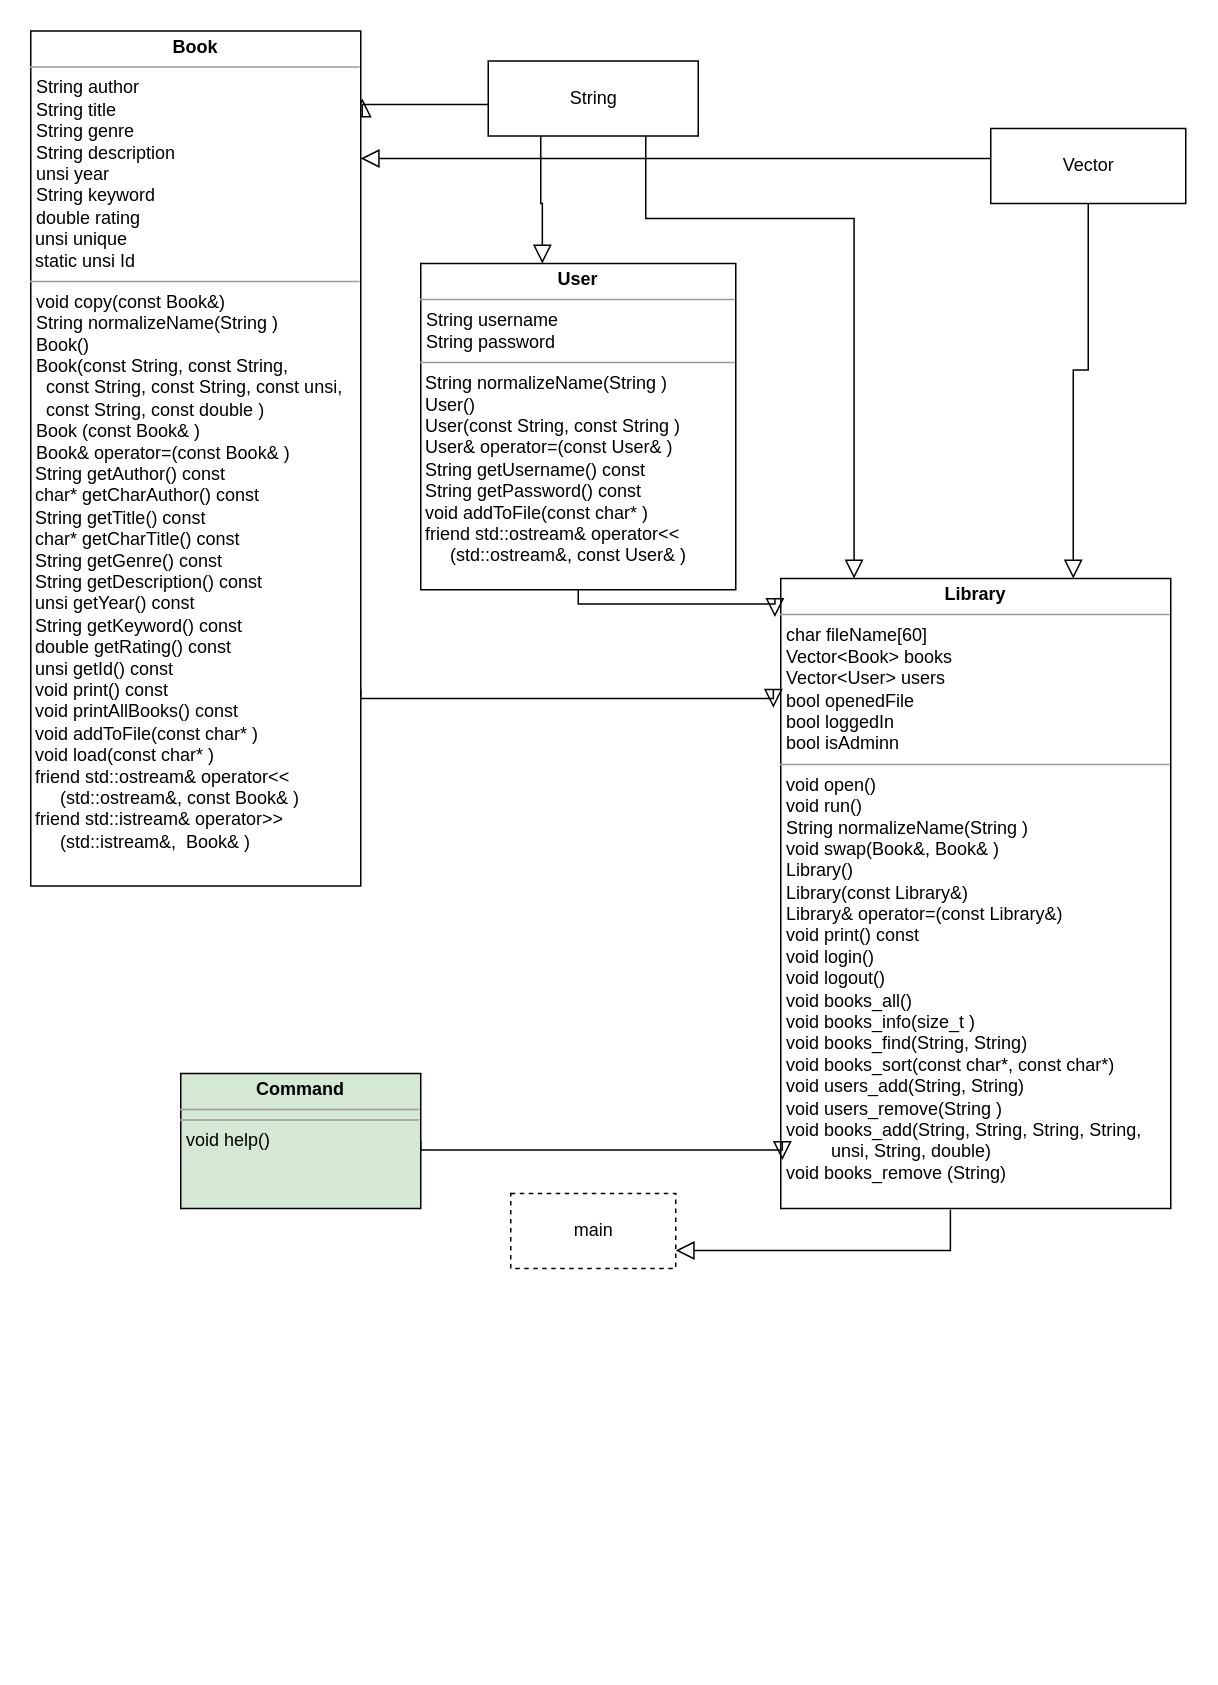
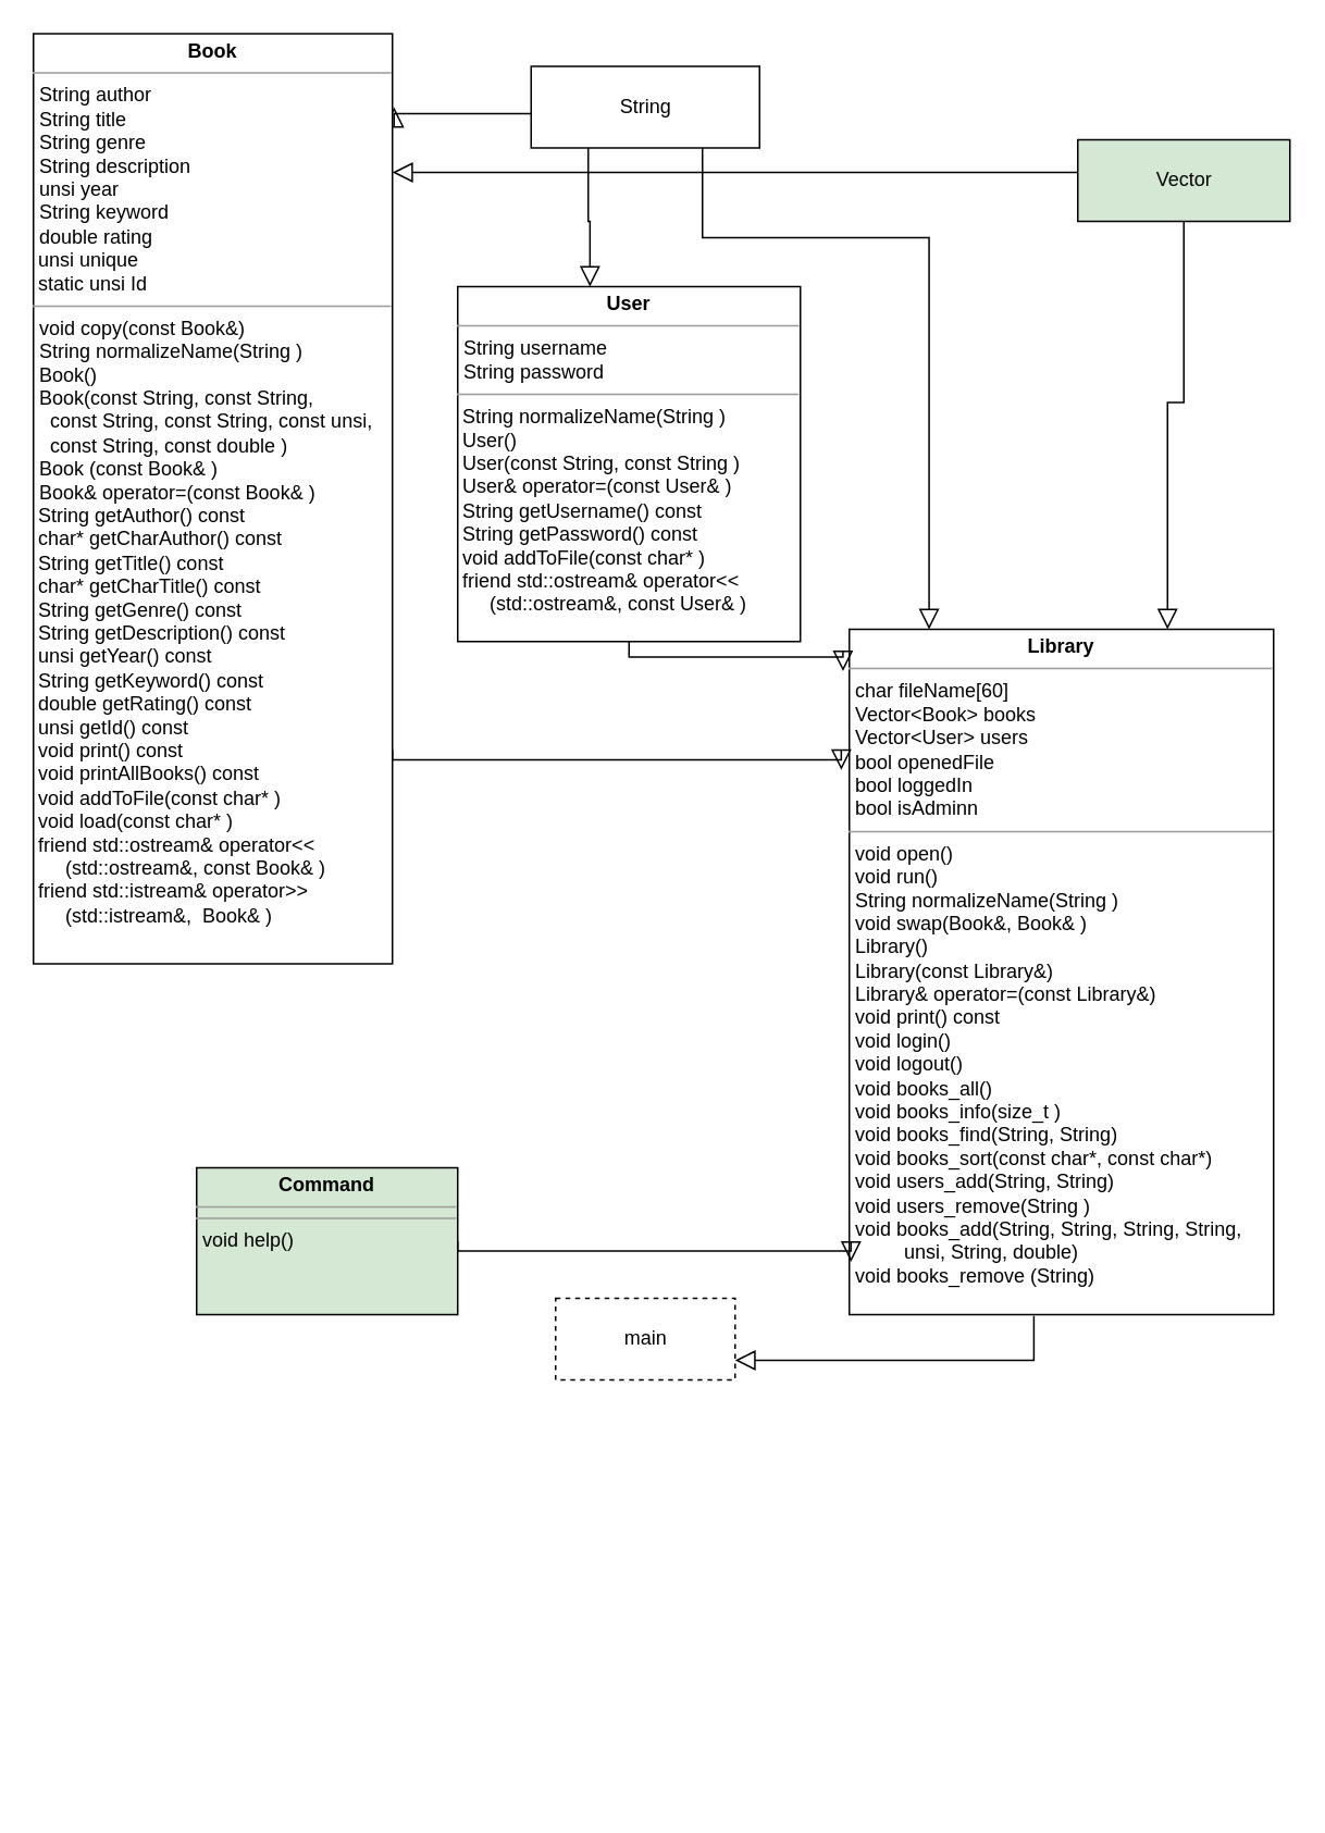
  <mxCell id="0" />
  <mxCell id="1" parent="0" />
  <mxCell id="2" value="" style="endArrow=block;endSize=10;endFill=0;shadow=0;strokeWidth=1;rounded=0;edgeStyle=elbowEdgeStyle;elbow=vertical;exitX=0.014;exitY=0.64;exitDx=0;exitDy=0;exitPerimeter=0;" parent="1" source="7" edge="1"><mxGeometry width="160" relative="1" as="geometry"><mxPoint x="330" y="55" as="sourcePoint" /><mxPoint x="241" y="65" as="targetPoint" /></mxGeometry></mxCell>
  <mxCell id="3" value="&lt;p style=&quot;margin: 0px ; margin-top: 4px ; text-align: center&quot;&gt;&lt;b&gt;Library&lt;/b&gt;&lt;br&gt;&lt;/p&gt;&lt;hr size=&quot;1&quot;&gt;&lt;p style=&quot;margin: 0px ; margin-left: 4px&quot;&gt;char fileName[60]&lt;br&gt;&lt;/p&gt;&lt;p style=&quot;margin: 0px ; margin-left: 4px&quot;&gt;Vector&amp;lt;Book&amp;gt; books&lt;/p&gt;&lt;p style=&quot;margin: 0px ; margin-left: 4px&quot;&gt;Vector&amp;lt;User&amp;gt; users&lt;/p&gt;&lt;p style=&quot;margin: 0px ; margin-left: 4px&quot;&gt;bool openedFile &lt;br&gt;&lt;/p&gt;&lt;p style=&quot;margin: 0px ; margin-left: 4px&quot;&gt;bool loggedIn&lt;/p&gt;&lt;p style=&quot;margin: 0px ; margin-left: 4px&quot;&gt;bool isAdminn&lt;br&gt;&lt;/p&gt;&lt;hr size=&quot;1&quot;&gt;&lt;p style=&quot;margin: 0px ; margin-left: 4px&quot;&gt;void open()&lt;/p&gt;&lt;p style=&quot;margin: 0px ; margin-left: 4px&quot;&gt;void run()&lt;br&gt;&lt;/p&gt;&lt;p style=&quot;margin: 0px ; margin-left: 4px&quot;&gt;String normalizeName(String )&lt;/p&gt;&lt;p style=&quot;margin: 0px ; margin-left: 4px&quot;&gt;void swap(Book&amp;amp;, Book&amp;amp; )&lt;/p&gt;&lt;p style=&quot;margin: 0px ; margin-left: 4px&quot;&gt;Library()&lt;/p&gt;&lt;p style=&quot;margin: 0px ; margin-left: 4px&quot;&gt;Library(const Library&amp;amp;)&lt;/p&gt;&lt;p style=&quot;margin: 0px ; margin-left: 4px&quot;&gt;Library&amp;amp; operator=(const Library&amp;amp;)&lt;/p&gt;&lt;p style=&quot;margin: 0px ; margin-left: 4px&quot;&gt;void print() const&lt;br&gt;&lt;/p&gt;&lt;p style=&quot;margin: 0px ; margin-left: 4px&quot;&gt;void login()&lt;/p&gt;&lt;p style=&quot;margin: 0px ; margin-left: 4px&quot;&gt;void logout()&lt;/p&gt;&lt;p style=&quot;margin: 0px ; margin-left: 4px&quot;&gt;void books_all()&lt;/p&gt;&lt;p style=&quot;margin: 0px ; margin-left: 4px&quot;&gt;void books_info(size_t )&lt;/p&gt;&lt;p style=&quot;margin: 0px ; margin-left: 4px&quot;&gt;void books_find(String, String)&lt;/p&gt;&lt;p style=&quot;margin: 0px ; margin-left: 4px&quot;&gt;void books_sort(const char*, const char*)&lt;/p&gt;&lt;p style=&quot;margin: 0px ; margin-left: 4px&quot;&gt;void users_add(String, String)&lt;/p&gt;&lt;p style=&quot;margin: 0px ; margin-left: 4px&quot;&gt;void users_remove(String )&lt;/p&gt;&lt;p style=&quot;margin: 0px ; margin-left: 4px&quot;&gt;void books_add(String, String, String, String, &lt;br&gt;&lt;/p&gt;&lt;p style=&quot;margin: 0px ; margin-left: 4px&quot;&gt;&amp;nbsp;&amp;nbsp;&amp;nbsp;&amp;nbsp;&amp;nbsp;&amp;nbsp;&amp;nbsp;&amp;nbsp; unsi, String, double) &lt;br&gt;&lt;/p&gt;&lt;p style=&quot;margin: 0px ; margin-left: 4px&quot;&gt;void books_remove (String)&lt;br&gt;&lt;/p&gt;&lt;p style=&quot;margin: 0px ; margin-left: 4px&quot;&gt;&lt;br&gt;&lt;/p&gt;&lt;p style=&quot;margin: 0px ; margin-left: 4px&quot;&gt;&lt;br&gt;&lt;/p&gt;" style="verticalAlign=top;align=left;overflow=fill;fontSize=12;fontFamily=Helvetica;html=1;" parent="1" vertex="1"><mxGeometry x="520" y="385" width="260" height="420" as="geometry" /></mxCell>
  <mxCell id="4" value="&lt;p style=&quot;margin: 0px ; margin-top: 4px ; text-align: center&quot;&gt;&lt;b&gt;Book&lt;/b&gt;&lt;br&gt;&lt;/p&gt;&lt;hr size=&quot;1&quot;&gt;&lt;p style=&quot;margin: 0px ; margin-left: 4px&quot;&gt;String author&lt;/p&gt;&lt;p style=&quot;margin: 0px ; margin-left: 4px&quot;&gt;String title&lt;/p&gt;&lt;p style=&quot;margin: 0px ; margin-left: 4px&quot;&gt;String genre&lt;/p&gt;&lt;p style=&quot;margin: 0px ; margin-left: 4px&quot;&gt;String description&lt;/p&gt;&lt;p style=&quot;margin: 0px ; margin-left: 4px&quot;&gt;unsi year&lt;/p&gt;&lt;p style=&quot;margin: 0px ; margin-left: 4px&quot;&gt;String keyword&lt;/p&gt;&lt;p style=&quot;margin: 0px ; margin-left: 4px&quot;&gt;double rating&lt;/p&gt;&lt;div&gt;&amp;nbsp;unsi unique&lt;/div&gt;&lt;div&gt;&amp;nbsp;static unsi Id&lt;br&gt;&lt;/div&gt;&lt;hr size=&quot;1&quot;&gt;&lt;p style=&quot;margin: 0px ; margin-left: 4px&quot;&gt;void copy(const Book&amp;amp;)&lt;/p&gt;&lt;p style=&quot;margin: 0px ; margin-left: 4px&quot;&gt;String normalizeName(String )&lt;/p&gt;&lt;p style=&quot;margin: 0px ; margin-left: 4px&quot;&gt;Book()&lt;/p&gt;&lt;p style=&quot;margin: 0px ; margin-left: 4px&quot;&gt;Book(const String, const String, &lt;br&gt;&lt;/p&gt;&lt;p style=&quot;margin: 0px ; margin-left: 4px&quot;&gt;&amp;nbsp; const String, const String, const unsi, &lt;br&gt;&lt;/p&gt;&lt;p style=&quot;margin: 0px ; margin-left: 4px&quot;&gt;&amp;nbsp; const String, const double )&lt;/p&gt;&lt;p style=&quot;margin: 0px ; margin-left: 4px&quot;&gt;Book (const Book&amp;amp; )&lt;/p&gt;&lt;p style=&quot;margin: 0px ; margin-left: 4px&quot;&gt;Book&amp;amp; operator=(const Book&amp;amp; )&lt;/p&gt;&lt;div align=&quot;left&quot;&gt;&amp;nbsp;String getAuthor() const&lt;/div&gt;&lt;div align=&quot;left&quot;&gt;&amp;nbsp;char* getCharAuthor() const&lt;/div&gt;&lt;div align=&quot;left&quot;&gt;&amp;nbsp;String getTitle() const&lt;div align=&quot;left&quot;&gt;&amp;nbsp;char* getCharTitle() const&lt;/div&gt;&lt;div align=&quot;left&quot;&gt;&amp;nbsp;String getGenre() const&lt;/div&gt;&lt;div align=&quot;left&quot;&gt;&amp;nbsp;String getDescription() const&lt;/div&gt;&lt;div align=&quot;left&quot;&gt;&amp;nbsp;unsi getYear() const&lt;/div&gt;&lt;div align=&quot;left&quot;&gt;&lt;div align=&quot;left&quot;&gt;&amp;nbsp;String getKeyword() const&lt;/div&gt;&lt;div align=&quot;left&quot;&gt;&amp;nbsp;double getRating() const&lt;/div&gt;&lt;div align=&quot;left&quot;&gt;&amp;nbsp;unsi getId() const&lt;/div&gt;&lt;div align=&quot;left&quot;&gt;&amp;nbsp;void print() const&lt;/div&gt;&lt;div align=&quot;left&quot;&gt;&amp;nbsp;void printAllBooks() const&lt;/div&gt;&lt;div align=&quot;left&quot;&gt;&amp;nbsp;void addToFile(const char* )&lt;/div&gt;&lt;div align=&quot;left&quot;&gt;&lt;div align=&quot;left&quot;&gt;&amp;nbsp;void load(const char* )&lt;/div&gt;&lt;div align=&quot;left&quot;&gt;&amp;nbsp;friend std::ostream&amp;amp; operator&amp;lt;&amp;lt; &lt;br&gt;&lt;/div&gt;&lt;div align=&quot;left&quot;&gt;&amp;nbsp;&amp;nbsp;&amp;nbsp;&amp;nbsp;&amp;nbsp; (std::ostream&amp;amp;, const Book&amp;amp; )&lt;/div&gt;&lt;div align=&quot;left&quot;&gt;&amp;nbsp;friend std::istream&amp;amp; operator&amp;gt;&amp;gt; &lt;br&gt;&lt;/div&gt;&lt;div align=&quot;left&quot;&gt;&amp;nbsp;&amp;nbsp;&amp;nbsp;&amp;nbsp;&amp;nbsp; (std::istream&amp;amp;,&amp;nbsp; Book&amp;amp; )&lt;/div&gt;&lt;/div&gt;&lt;/div&gt;&lt;/div&gt;" style="verticalAlign=top;align=left;overflow=fill;fontSize=12;fontFamily=Helvetica;html=1;" parent="1" vertex="1"><mxGeometry x="20" y="20" width="220" height="570" as="geometry" /></mxCell>
  <mxCell id="5" value="&lt;p style=&quot;margin: 0px ; margin-top: 4px ; text-align: center&quot;&gt;&lt;b&gt;User&lt;/b&gt;&lt;br&gt;&lt;/p&gt;&lt;hr size=&quot;1&quot;&gt;&lt;p style=&quot;margin: 0px ; margin-left: 4px&quot;&gt;String username&lt;/p&gt;&lt;p style=&quot;margin: 0px ; margin-left: 4px&quot;&gt;String password&lt;br&gt;&lt;/p&gt;&lt;hr size=&quot;1&quot;&gt;&lt;div align=&quot;left&quot;&gt;&amp;nbsp;String normalizeName(String )&lt;/div&gt;&lt;div align=&quot;left&quot;&gt;&amp;nbsp;User()&lt;/div&gt;&lt;div align=&quot;left&quot;&gt;&amp;nbsp;User(const String, const String )&lt;/div&gt;&lt;div align=&quot;left&quot;&gt;&lt;div align=&quot;left&quot;&gt;&amp;nbsp;User&amp;amp; operator=(const User&amp;amp; )&lt;/div&gt;&lt;div align=&quot;left&quot;&gt;&lt;div align=&quot;left&quot;&gt;&amp;nbsp;String getUsername() const&lt;/div&gt;&lt;div align=&quot;left&quot;&gt;&lt;div align=&quot;left&quot;&gt;&amp;nbsp;String getPassword() const&lt;/div&gt;&lt;div align=&quot;left&quot;&gt;&amp;nbsp;void addToFile(const char* )&lt;/div&gt;&lt;div align=&quot;left&quot;&gt;&lt;div align=&quot;left&quot;&gt;&amp;nbsp;friend std::ostream&amp;amp; operator&amp;lt;&amp;lt; &lt;br&gt;&lt;/div&gt;&lt;div align=&quot;left&quot;&gt;&amp;nbsp;&amp;nbsp;&amp;nbsp;&amp;nbsp;&amp;nbsp; (std::ostream&amp;amp;, const User&amp;amp; )&lt;/div&gt;&lt;/div&gt;&lt;/div&gt;&lt;/div&gt;&lt;/div&gt;" style="verticalAlign=top;align=left;overflow=fill;fontSize=12;fontFamily=Helvetica;html=1;" parent="1" vertex="1"><mxGeometry x="280" y="175" width="210" height="217.5" as="geometry" /></mxCell>
- <mxCell id="6" value="Vector" style="html=1;" parent="1" vertex="1"><mxGeometry x="660" y="85" width="130" height="50" as="geometry" /></mxCell>
+ <mxCell id="6" value="Vector" style="html=1;fillColor=#d5e8d4;" parent="1" vertex="1"><mxGeometry x="660" y="85" width="130" height="50" as="geometry" /></mxCell>
  <mxCell id="7" value="String" style="html=1;" parent="1" vertex="1"><mxGeometry x="325" y="40" width="140" height="50" as="geometry" /></mxCell>
  <mxCell id="8" value="" style="endArrow=block;endSize=10;endFill=0;shadow=0;strokeWidth=1;rounded=0;edgeStyle=elbowEdgeStyle;elbow=vertical;entryX=0.188;entryY=0;entryDx=0;entryDy=0;entryPerimeter=0;exitX=0.75;exitY=1;exitDx=0;exitDy=0;" parent="1" target="3" edge="1" source="7"><mxGeometry width="160" relative="1" as="geometry"><mxPoint x="450" y="65" as="sourcePoint" /><mxPoint x="615" y="295" as="targetPoint" /><Array as="points"><mxPoint x="590" y="145" /><mxPoint x="540" y="145" /></Array></mxGeometry></mxCell>
  <mxCell id="9" value="" style="endArrow=block;endSize=10;endFill=0;shadow=0;strokeWidth=1;rounded=0;edgeStyle=elbowEdgeStyle;elbow=vertical;exitX=0.5;exitY=1;exitDx=0;exitDy=0;entryX=0.75;entryY=0;entryDx=0;entryDy=0;" parent="1" source="6" target="3" edge="1"><mxGeometry width="160" relative="1" as="geometry"><mxPoint x="740" y="165" as="sourcePoint" /><mxPoint x="678.88" y="396" as="targetPoint" /><Array as="points"><mxPoint x="660" y="246" /><mxPoint x="610" y="246" /></Array></mxGeometry></mxCell>
  <mxCell id="10" value="" style="endArrow=block;endSize=10;endFill=0;shadow=0;strokeWidth=1;rounded=0;edgeStyle=elbowEdgeStyle;elbow=vertical;entryX=0.386;entryY=0;entryDx=0;entryDy=0;entryPerimeter=0;exitX=0.25;exitY=1;exitDx=0;exitDy=0;" parent="1" target="5" edge="1" source="7"><mxGeometry width="160" relative="1" as="geometry"><mxPoint x="350" y="65" as="sourcePoint" /><mxPoint x="508.88" y="416" as="targetPoint" /><Array as="points"><mxPoint x="420" y="135" /><mxPoint x="440" y="266" /></Array></mxGeometry></mxCell>
  <mxCell id="11" value="" style="endArrow=block;endSize=10;endFill=0;shadow=0;strokeWidth=1;rounded=0;edgeStyle=elbowEdgeStyle;elbow=vertical;entryX=1;entryY=0.149;entryDx=0;entryDy=0;entryPerimeter=0;" parent="1" target="4" edge="1"><mxGeometry width="160" relative="1" as="geometry"><mxPoint x="660" y="105" as="sourcePoint" /><mxPoint x="441.1" y="94.77" as="targetPoint" /></mxGeometry></mxCell>
  <mxCell id="12" value="" style="endArrow=block;endSize=10;endFill=0;shadow=0;strokeWidth=1;rounded=0;edgeStyle=elbowEdgeStyle;elbow=vertical;exitX=1;exitY=0.77;exitDx=0;exitDy=0;exitPerimeter=0;entryX=-0.019;entryY=0.205;entryDx=0;entryDy=0;entryPerimeter=0;" parent="1" source="4" target="3" edge="1"><mxGeometry width="160" relative="1" as="geometry"><mxPoint x="380" y="505" as="sourcePoint" /><mxPoint x="460" y="475" as="targetPoint" /></mxGeometry></mxCell>
  <mxCell id="13" value="" style="endArrow=block;endSize=10;endFill=0;shadow=0;strokeWidth=1;rounded=0;edgeStyle=elbowEdgeStyle;elbow=vertical;exitX=0.5;exitY=1;exitDx=0;exitDy=0;entryX=-0.015;entryY=0.061;entryDx=0;entryDy=0;entryPerimeter=0;" parent="1" source="5" edge="1" target="3"><mxGeometry width="160" relative="1" as="geometry"><mxPoint x="380" y="415" as="sourcePoint" /><mxPoint x="557" y="409" as="targetPoint" /></mxGeometry></mxCell>
  <mxCell id="14" value="main" style="html=1;dashed=1;" vertex="1" parent="1"><mxGeometry x="340" y="795" width="110" height="50" as="geometry" /></mxCell>
  <mxCell id="15" value="&lt;p style=&quot;margin: 0px ; margin-top: 4px ; text-align: center&quot;&gt;&lt;b&gt;Command&lt;/b&gt;&lt;/p&gt;&lt;hr size=&quot;1&quot;&gt;&lt;hr size=&quot;1&quot;&gt;&lt;p style=&quot;margin: 0px ; margin-left: 4px&quot;&gt;void help()&lt;br&gt;&lt;/p&gt;" style="verticalAlign=top;align=left;overflow=fill;fontSize=12;fontFamily=Helvetica;html=1;fillColor=#d5e8d4;" vertex="1" parent="1"><mxGeometry x="120" y="715" width="160" height="90" as="geometry" /></mxCell>
  <mxCell id="16" value="" style="endArrow=block;endSize=10;endFill=0;shadow=0;strokeWidth=1;rounded=0;edgeStyle=elbowEdgeStyle;elbow=vertical;entryX=0.004;entryY=0.923;entryDx=0;entryDy=0;entryPerimeter=0;exitX=1;exitY=0.5;exitDx=0;exitDy=0;" edge="1" parent="1" source="15" target="3"><mxGeometry width="160" relative="1" as="geometry"><mxPoint x="320" y="691" as="sourcePoint" /><mxPoint x="645.06" y="690.59" as="targetPoint" /></mxGeometry></mxCell>
  <mxCell id="17" value="" style="endArrow=block;endSize=10;endFill=0;shadow=0;strokeWidth=1;rounded=0;edgeStyle=elbowEdgeStyle;elbow=vertical;entryX=1;entryY=0.75;entryDx=0;entryDy=0;exitX=0.435;exitY=1.002;exitDx=0;exitDy=0;exitPerimeter=0;" edge="1" parent="1" source="3" target="14"><mxGeometry width="160" relative="1" as="geometry"><mxPoint x="570" y="905" as="sourcePoint" /><mxPoint x="566.06" y="1010" as="targetPoint" /><Array as="points"><mxPoint x="550" y="833" /><mxPoint x="645" y="1101" /></Array></mxGeometry></mxCell>
